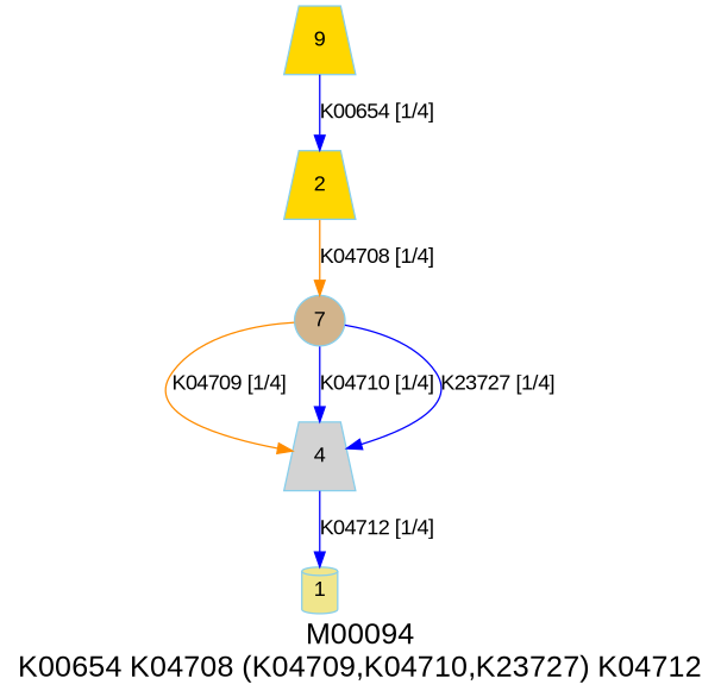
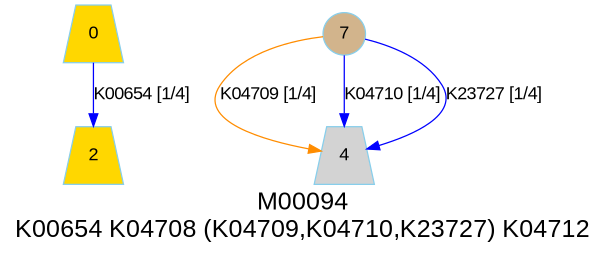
  digraph {
    fontname="Liberation Sans"
    fontsize=20
    label="M00094\nK00654 K04708 (K04709,K04710,K23727) K04712"
    node [color=skyblue fillcolor=gold fontname="Liberation Sans" shape=trapezium style=filled]
    edge [color=blue fontname="Liberation Sans"]
-   0 [height=.3 width=.3 label=9]
-   1 [fillcolor=khaki height=.3 shape=cylinder width=.3]
+   0 [height=.3 width=.3]
    2 [height=.3 width=.3]
    n4 [fillcolor=tan height=.3 label=7 shape=circle width=.3]
    4 [fillcolor=lightgrey height=.3 width=.3]
    subgraph sub_1 {
      0
-     1
      2
      n4
      4
    }
    0 -> 2 [label="K00654 [1/4]"]
-   2 -> n4 [color=darkorange label="K04708 [1/4]"]
    n4 -> 4 [color=darkorange label="K04709 [1/4]"]
    n4 -> 4 [label="K04710 [1/4]"]
    n4 -> 4 [label="K23727 [1/4]"]
-   4 -> 1 [label="K04712 [1/4]"]
  }
